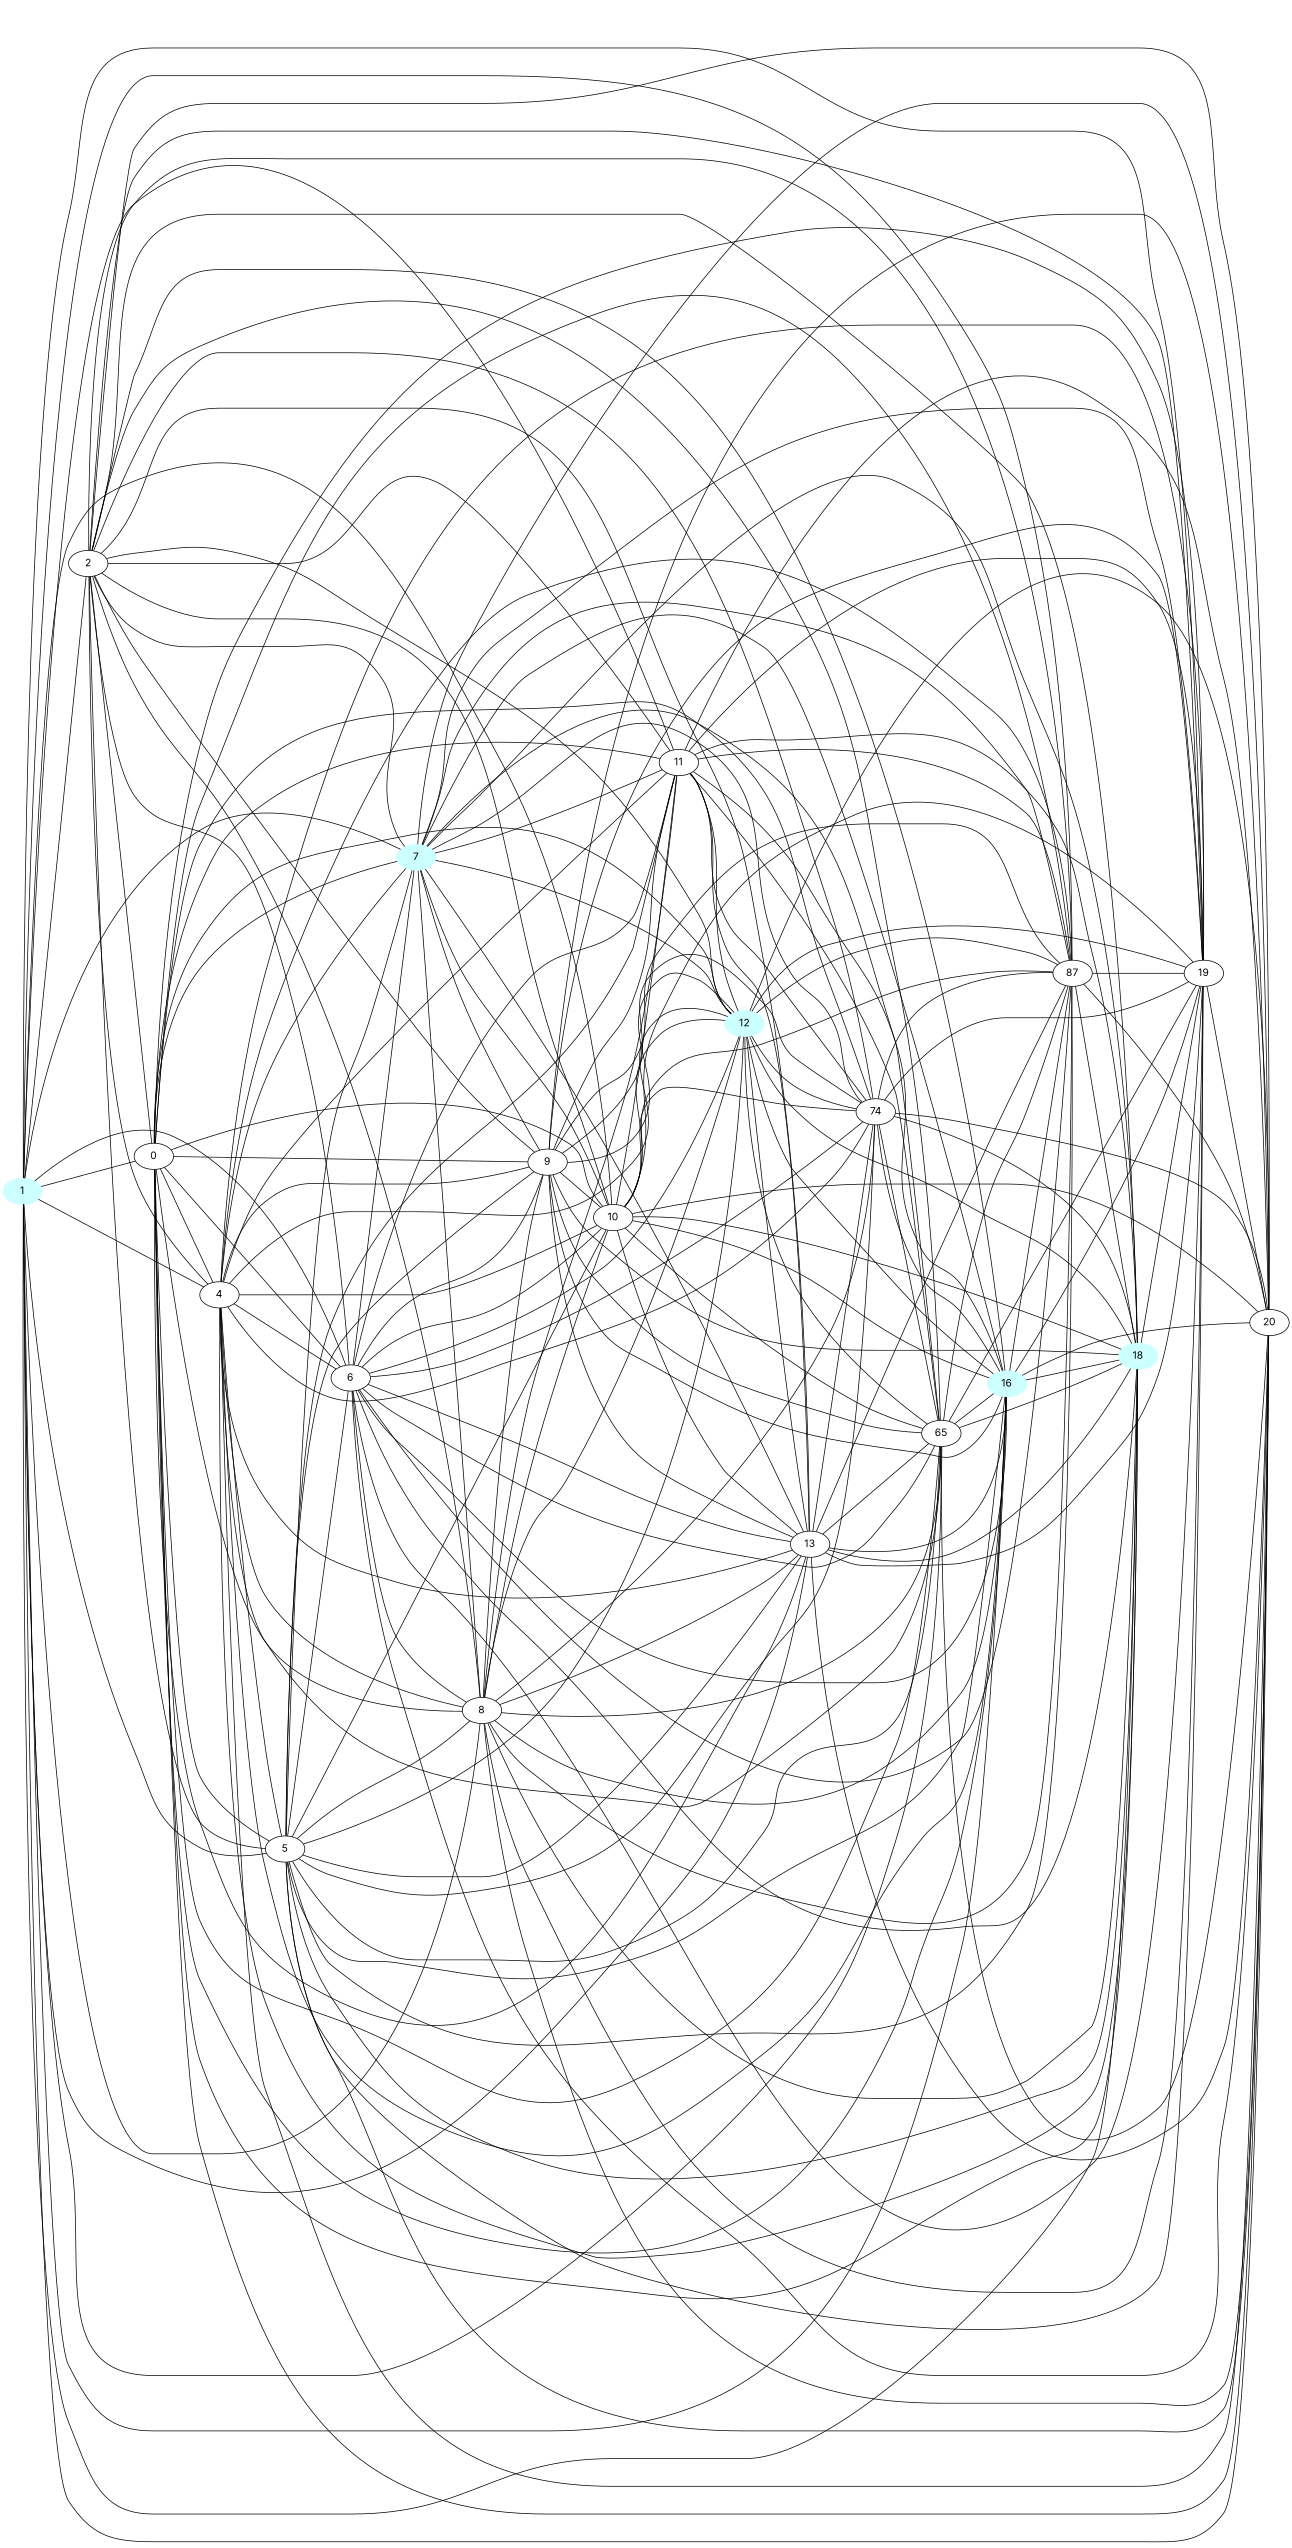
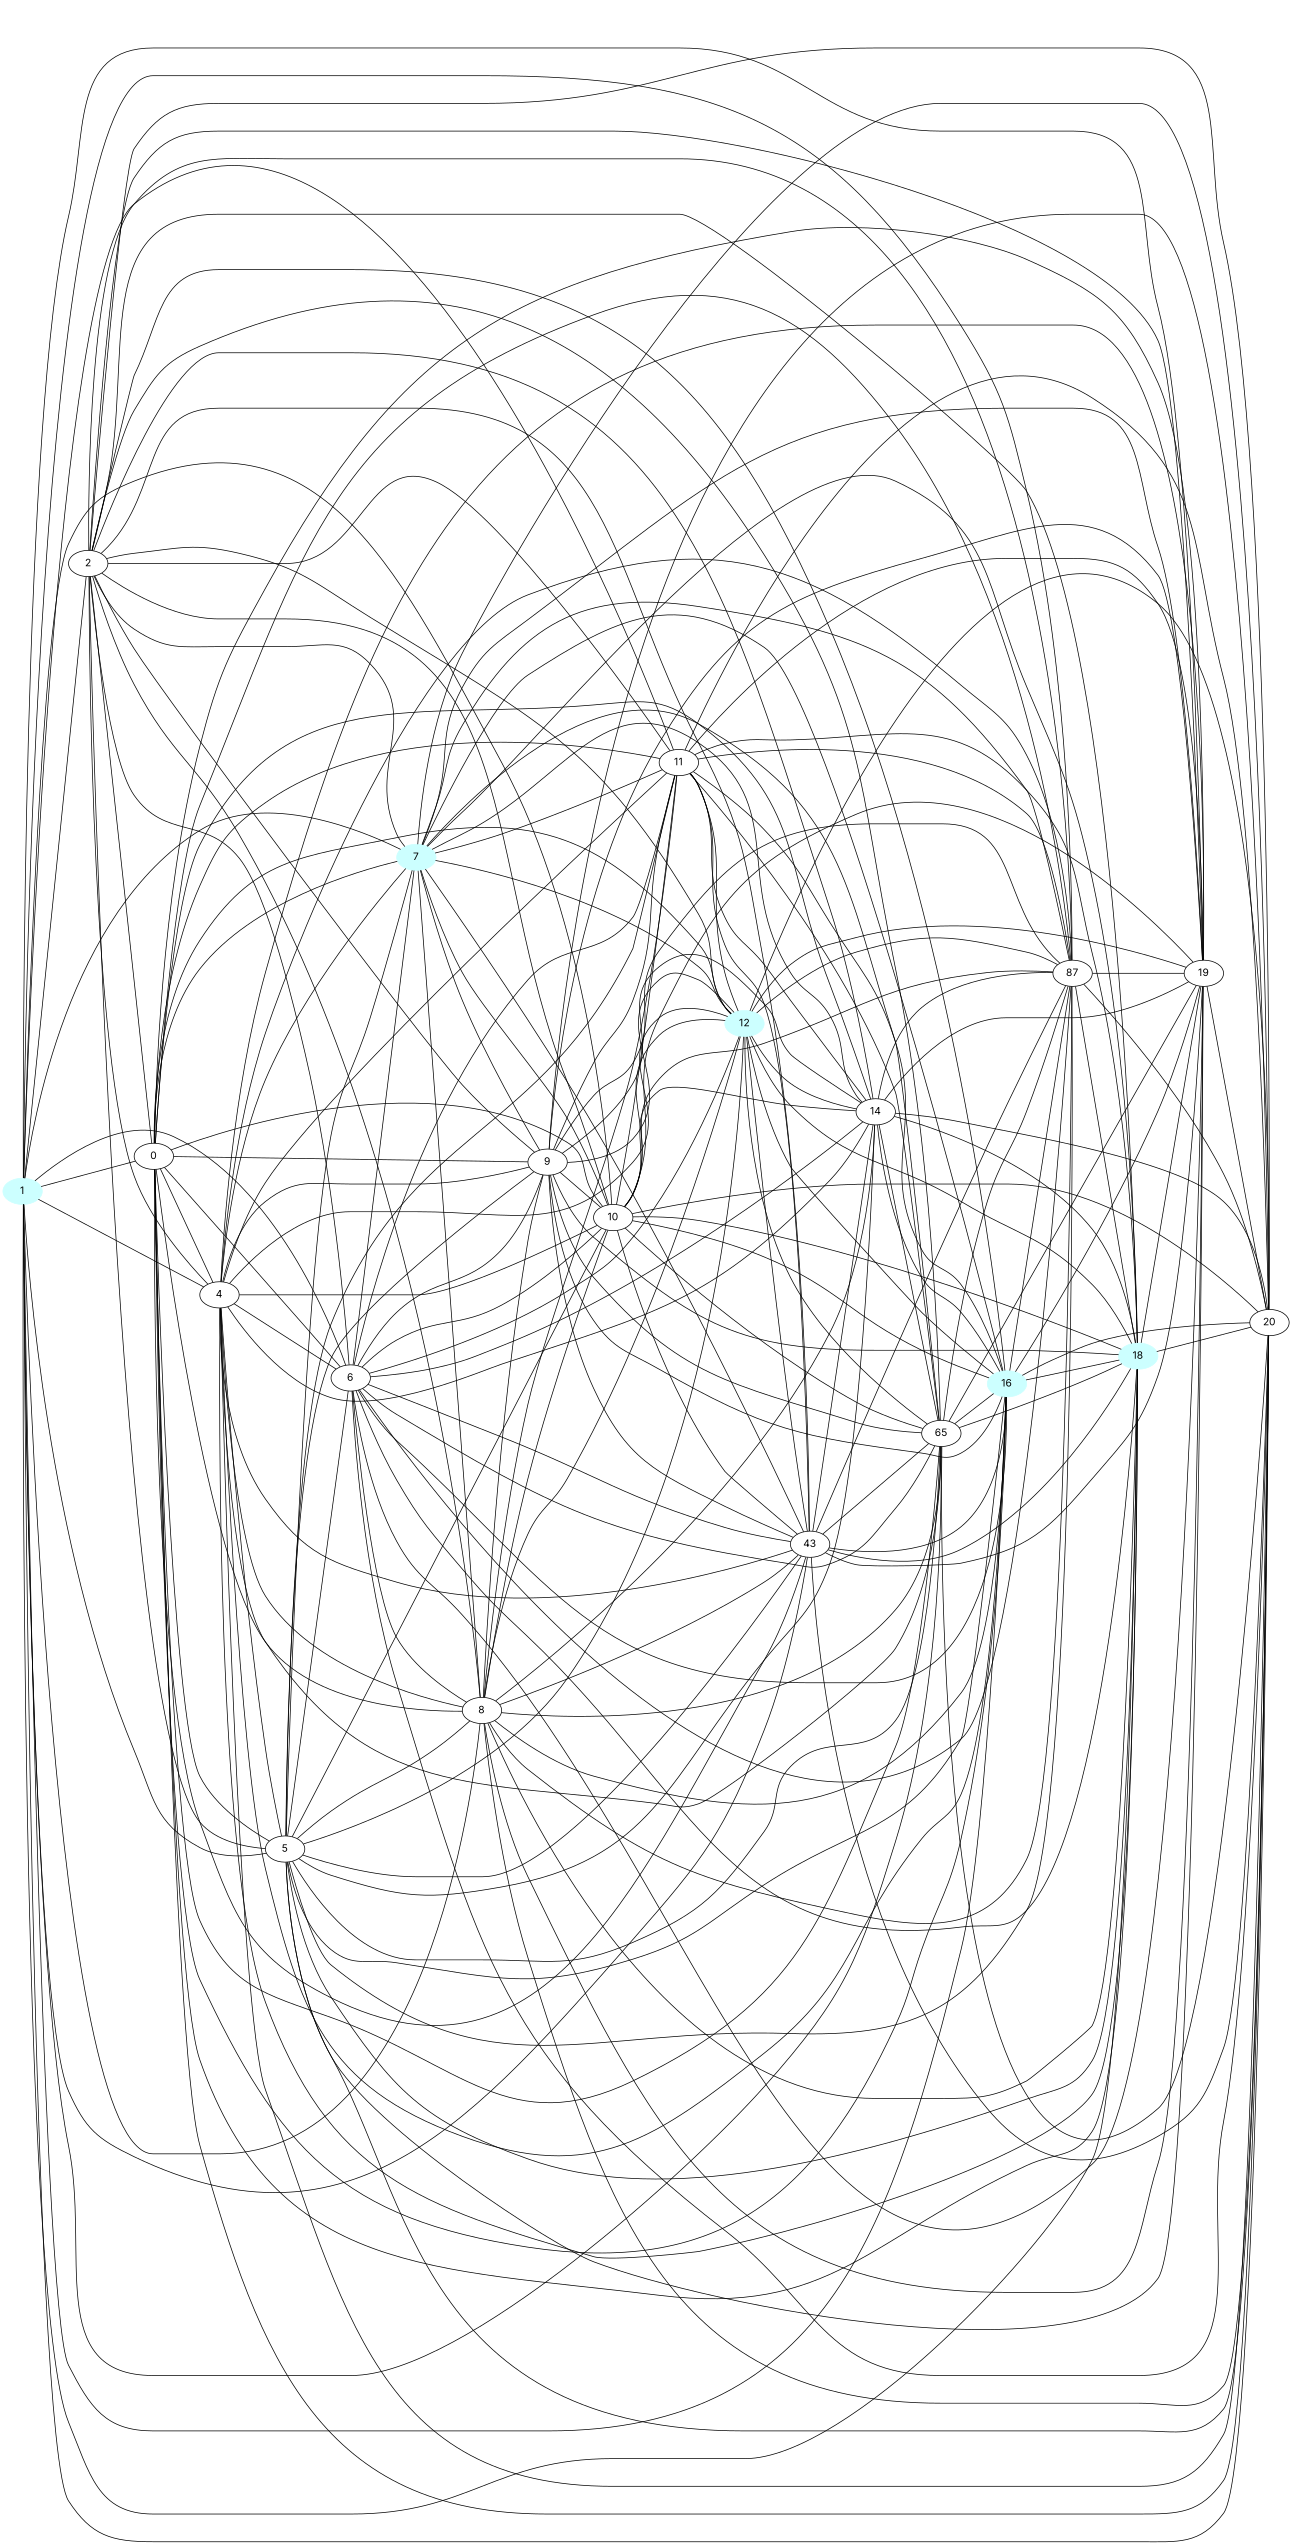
  graph {
    fontname=Inter
    rankdir=LR
    node [fontname=Inter]
    edge [fontname=Inter]
    1 [color="#CCFFFF" style=filled]
    7 [color="#CCFFFF" style=filled]
    16 [color="#CCFFFF" style=filled]
    18 [color="#CCFFFF" style=filled]
    2
    n6 [label=0]
    4
    5
    6
    8
    10
    11
-   13
+   13 [label=43]
    n14 [label=65]
    n15 [label=87]
    19
    20
    12 [color="#CCFFFF" style=filled]
    9
-   14 [label=74]
+   14
    1 -- 7
    1 -- 16
    1 -- 18
    1 -- 2
    1 -- n6
    1 -- 4
    1 -- 5
    1 -- 6
    1 -- 8
    1 -- 10
    1 -- 11
    1 -- 13
    1 -- n14
    1 -- n15
    1 -- 19
    1 -- 20
    7 -- 16
    7 -- 18
    7 -- 8
    7 -- 10
    7 -- 11
    7 -- 13
    7 -- n14
    7 -- n15
    7 -- 19
    7 -- 20
    7 -- 12
    7 -- 9
    7 -- 14
    16 -- 18
    16 -- n15
    16 -- 19
    16 -- 20
    18 -- 19
+   18 -- 20
    2 -- 7
    2 -- 16
    2 -- 18
    2 -- n6
    2 -- 4
    2 -- 5
    2 -- 6
    2 -- 8
    2 -- 10
    2 -- 11
    2 -- 13
    2 -- n14
    2 -- n15
    2 -- 19
    2 -- 20
    2 -- 12
    2 -- 9
    2 -- 14
    n6 -- 7
    n6 -- 16
    n6 -- 18
    n6 -- 4
    n6 -- 5
    n6 -- 6
    n6 -- 8
    n6 -- 10
    n6 -- 11
    n6 -- 13
    n6 -- n14
    n6 -- n15
    n6 -- 19
    n6 -- 20
    n6 -- 12
    n6 -- 9
    n6 -- 14
    4 -- 7
    4 -- 16
    4 -- 18
    4 -- 5
    4 -- 6
    4 -- 8
    4 -- 10
    4 -- 11
    4 -- 13
    4 -- n14
    4 -- n15
    4 -- 19
    4 -- 20
    4 -- 12
    4 -- 9
    4 -- 14
    5 -- 7
    5 -- 16
    5 -- 18
    5 -- 6
    5 -- 8
    5 -- 10
    5 -- 11
    5 -- 13
    5 -- n14
    5 -- n15
    5 -- 19
    5 -- 20
    5 -- 12
    5 -- 9
    5 -- 14
    6 -- 7
    6 -- 16
    6 -- 18
    6 -- 8
    6 -- 10
    6 -- 11
    6 -- 13
    6 -- n14
    6 -- n15
    6 -- 19
    6 -- 20
    6 -- 12
    6 -- 9
    6 -- 14
    8 -- 16
    8 -- 18
    8 -- 10
    8 -- 11
    8 -- 13
    8 -- n14
    8 -- n15
    8 -- 19
    8 -- 20
    8 -- 12
    8 -- 9
    8 -- 14
    10 -- 16
    10 -- 18
    10 -- 11
    10 -- 13
    10 -- n14
    10 -- n15
    10 -- 19
    10 -- 20
    10 -- 12
    10 -- 14
    11 -- 16
    11 -- 18
    11 -- 13
    11 -- n14
    11 -- n15
    11 -- 19
    11 -- 20
    11 -- 12
    11 -- 14
    13 -- 16
    13 -- 18
    13 -- n14
    13 -- n15
    13 -- 19
    13 -- 20
    13 -- 14
    n14 -- 16
    n14 -- 18
    n14 -- n15
    n14 -- 19
    n14 -- 20
    n15 -- 18
    n15 -- 19
    n15 -- 20
    19 -- 20
    12 -- 16
    12 -- 18
    12 -- 13
    12 -- n14
    12 -- n15
    12 -- 19
    12 -- 20
    12 -- 14
    9 -- 16
    9 -- 18
    9 -- 10
    9 -- 11
    9 -- 13
    9 -- n14
    9 -- n15
    9 -- 19
    9 -- 20
    9 -- 12
    9 -- 14
    14 -- 16
    14 -- 18
    14 -- n14
    14 -- n15
    14 -- 19
    14 -- 20
  }
